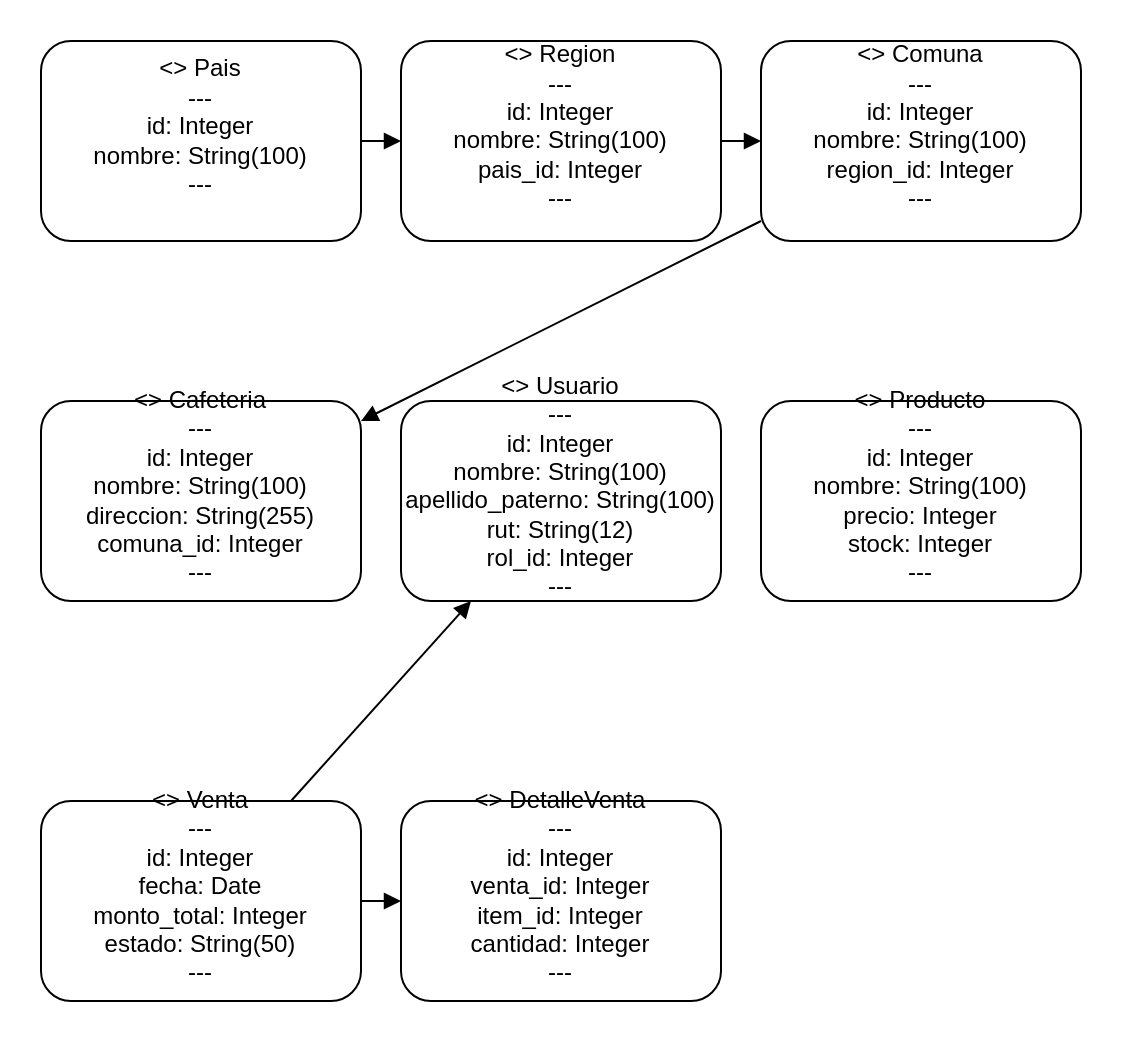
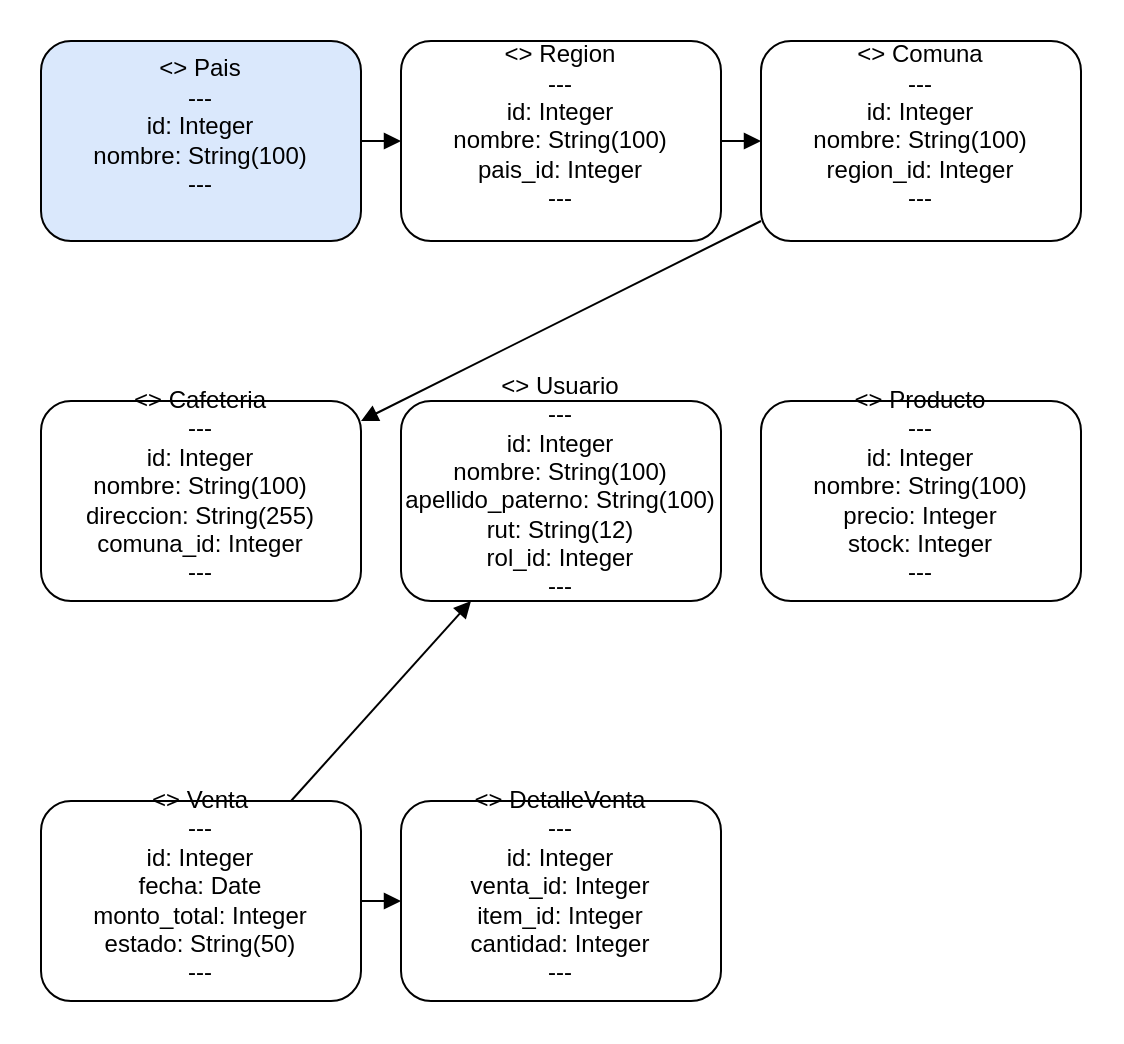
  <mxCell id="0" />
  <mxCell id="1" parent="0" />
- <mxCell id="2" value="&lt;&lt;class&gt;&gt; Pais&#10;---&#10;id: Integer&#10;nombre: String(100)&#10;---&#10;" style="rounded=1;whiteSpace=wrap;html=1;" vertex="1" parent="1"><mxGeometry x="20" y="20" width="160" height="100" as="geometry" /></mxCell>
+ <mxCell id="2" value="&lt;&lt;class&gt;&gt; Pais&#10;---&#10;id: Integer&#10;nombre: String(100)&#10;---&#10;" style="rounded=1;whiteSpace=wrap;html=1;fillColor=#dae8fc;" vertex="1" parent="1"><mxGeometry x="20" y="20" width="160" height="100" as="geometry" /></mxCell>
  <mxCell id="3" value="&lt;&lt;class&gt;&gt; Region&#10;---&#10;id: Integer&#10;nombre: String(100)&#10;pais_id: Integer&#10;---&#10;" style="rounded=1;whiteSpace=wrap;html=1;" vertex="1" parent="1"><mxGeometry x="200" y="20" width="160" height="100" as="geometry" /></mxCell>
  <mxCell id="4" value="&lt;&lt;class&gt;&gt; Comuna&#10;---&#10;id: Integer&#10;nombre: String(100)&#10;region_id: Integer&#10;---&#10;" style="rounded=1;whiteSpace=wrap;html=1;" vertex="1" parent="1"><mxGeometry x="380" y="20" width="160" height="100" as="geometry" /></mxCell>
  <mxCell id="5" value="&lt;&lt;class&gt;&gt; Cafeteria&#10;---&#10;id: Integer&#10;nombre: String(100)&#10;direccion: String(255)&#10;comuna_id: Integer&#10;---&#10;" style="rounded=1;whiteSpace=wrap;html=1;" vertex="1" parent="1"><mxGeometry x="20" y="200" width="160" height="100" as="geometry" /></mxCell>
  <mxCell id="6" value="&lt;&lt;class&gt;&gt; Usuario&#10;---&#10;id: Integer&#10;nombre: String(100)&#10;apellido_paterno: String(100)&#10;rut: String(12)&#10;rol_id: Integer&#10;---&#10;" style="rounded=1;whiteSpace=wrap;html=1;" vertex="1" parent="1"><mxGeometry x="200" y="200" width="160" height="100" as="geometry" /></mxCell>
  <mxCell id="7" value="&lt;&lt;class&gt;&gt; Producto&#10;---&#10;id: Integer&#10;nombre: String(100)&#10;precio: Integer&#10;stock: Integer&#10;---&#10;" style="rounded=1;whiteSpace=wrap;html=1;" vertex="1" parent="1"><mxGeometry x="380" y="200" width="160" height="100" as="geometry" /></mxCell>
  <mxCell id="8" value="&lt;&lt;class&gt;&gt; Venta&#10;---&#10;id: Integer&#10;fecha: Date&#10;monto_total: Integer&#10;estado: String(50)&#10;---&#10;" style="rounded=1;whiteSpace=wrap;html=1;" vertex="1" parent="1"><mxGeometry x="20" y="400" width="160" height="100" as="geometry" /></mxCell>
  <mxCell id="9" value="&lt;&lt;class&gt;&gt; DetalleVenta&#10;---&#10;id: Integer&#10;venta_id: Integer&#10;item_id: Integer&#10;cantidad: Integer&#10;---&#10;" style="rounded=1;whiteSpace=wrap;html=1;" vertex="1" parent="1"><mxGeometry x="200" y="400" width="160" height="100" as="geometry" /></mxCell>
  <mxCell id="10" edge="1" source="2" target="3" parent="1" style="endArrow=block;endFill=1;"><mxGeometry relative="1" as="geometry" /></mxCell>
  <mxCell id="11" edge="1" source="3" target="4" parent="1" style="endArrow=block;endFill=1;"><mxGeometry relative="1" as="geometry" /></mxCell>
  <mxCell id="12" edge="1" source="4" target="5" parent="1" style="endArrow=block;endFill=1;"><mxGeometry relative="1" as="geometry" /></mxCell>
  <mxCell id="13" edge="1" source="6" parent="1" style="endArrow=block;endFill=1;"><mxGeometry relative="1" as="geometry" /></mxCell>
  <mxCell id="14" edge="1" source="6" parent="1" style="endArrow=block;endFill=1;"><mxGeometry relative="1" as="geometry" /></mxCell>
  <mxCell id="15" edge="1" source="7" parent="1" style="endArrow=block;endFill=1;"><mxGeometry relative="1" as="geometry" /></mxCell>
  <mxCell id="16" edge="1" source="7" parent="1" style="endArrow=block;endFill=1;"><mxGeometry relative="1" as="geometry" /></mxCell>
  <mxCell id="17" edge="1" source="8" target="6" parent="1" style="endArrow=block;endFill=1;"><mxGeometry relative="1" as="geometry" /></mxCell>
  <mxCell id="18" edge="1" source="8" target="9" parent="1" style="endArrow=block;endFill=1;"><mxGeometry relative="1" as="geometry" /></mxCell>
